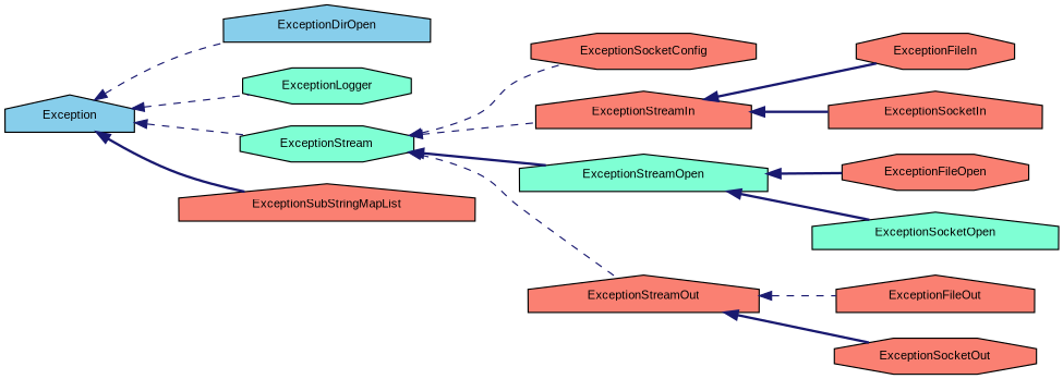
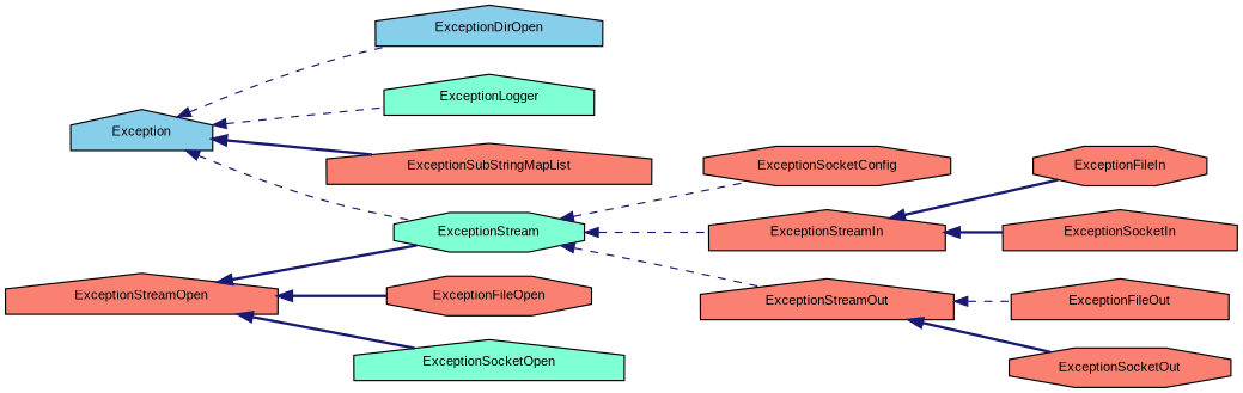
  digraph {
    fontname="Liberation Sans"
    rankdir=LR
    node [color=black fillcolor=salmon fontname="Liberation Sans" fontsize=10 shape=house style=filled]
    edge [color=midnightblue dir=back fontname="Liberation Sans" fontsize=10 labelfontname=Helvetica labelfontsize=10 style=dashed]
    n1 [fillcolor=skyblue fontcolor=black height=0.2 label=Exception width=0.4]
    n2 [fillcolor=skyblue height=0.2 label=ExceptionDirOpen width=0.4]
-   n3 [fillcolor=aquamarine height=0.2 label=ExceptionLogger shape=octagon width=0.4]
+   n3 [fillcolor=aquamarine height=0.2 label=ExceptionLogger width=0.4]
    n4 [fillcolor=aquamarine height=0.2 label=ExceptionStream shape=octagon width=0.4]
    n5 [height=0.2 label=ExceptionSubStringMapList width=0.4]
    n6 [height=0.2 label=ExceptionSocketConfig shape=octagon width=0.4]
    n7 [height=0.2 label=ExceptionStreamIn width=0.4]
-   n8 [fillcolor=aquamarine height=0.2 label=ExceptionStreamOpen width=0.4]
+   n8 [height=0.2 label=ExceptionStreamOpen width=0.4]
    n9 [height=0.2 label=ExceptionStreamOut width=0.4]
    n10 [height=0.2 label=ExceptionFileIn shape=octagon width=0.4]
    n11 [height=0.2 label=ExceptionSocketIn width=0.4]
    n12 [height=0.2 label=ExceptionFileOpen shape=octagon width=0.4]
    n13 [fillcolor=aquamarine height=0.2 label=ExceptionSocketOpen width=0.4]
    n14 [height=0.2 label=ExceptionFileOut width=0.4]
    n15 [height=0.2 label=ExceptionSocketOut shape=octagon width=0.4]
    n1 -> n2
    n1 -> n3
    n1 -> n4
    n1 -> n5 [style=bold]
    n4 -> n6
    n4 -> n7
-   n4 -> n8 [style=bold]
+   n8 -> n4 [style=bold]
    n4 -> n9
    n7 -> n10 [style=bold]
    n7 -> n11 [style=bold]
    n8 -> n12 [style=bold]
    n8 -> n13 [style=bold]
    n9 -> n14
    n9 -> n15 [style=bold]
  }
